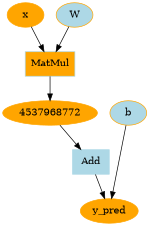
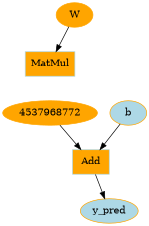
  digraph {
    node [color=orange style=filled]
-   n1 [label=y_pred]
-   n2 [color=lightblue label=Add shape=box]
+   n1 [label=y_pred fillcolor=lightblue]
+   n2 [color=lightblue label=Add shape=box fillcolor=orange]
    n3 [label=4537968772]
    n4 [fillcolor=lightblue label=b]
    n5 [color=lightblue fillcolor=orange label=MatMul shape=box]
-   n6 [label=x]
-   n7 [label=W fillcolor=lightblue]
+   n7 [label=W]
    n2 -> n1
    n3 -> n2
-   n4 -> n1
-   n5 -> n3
-   n6 -> n5
+   n4 -> n2
    n7 -> n5
  }
